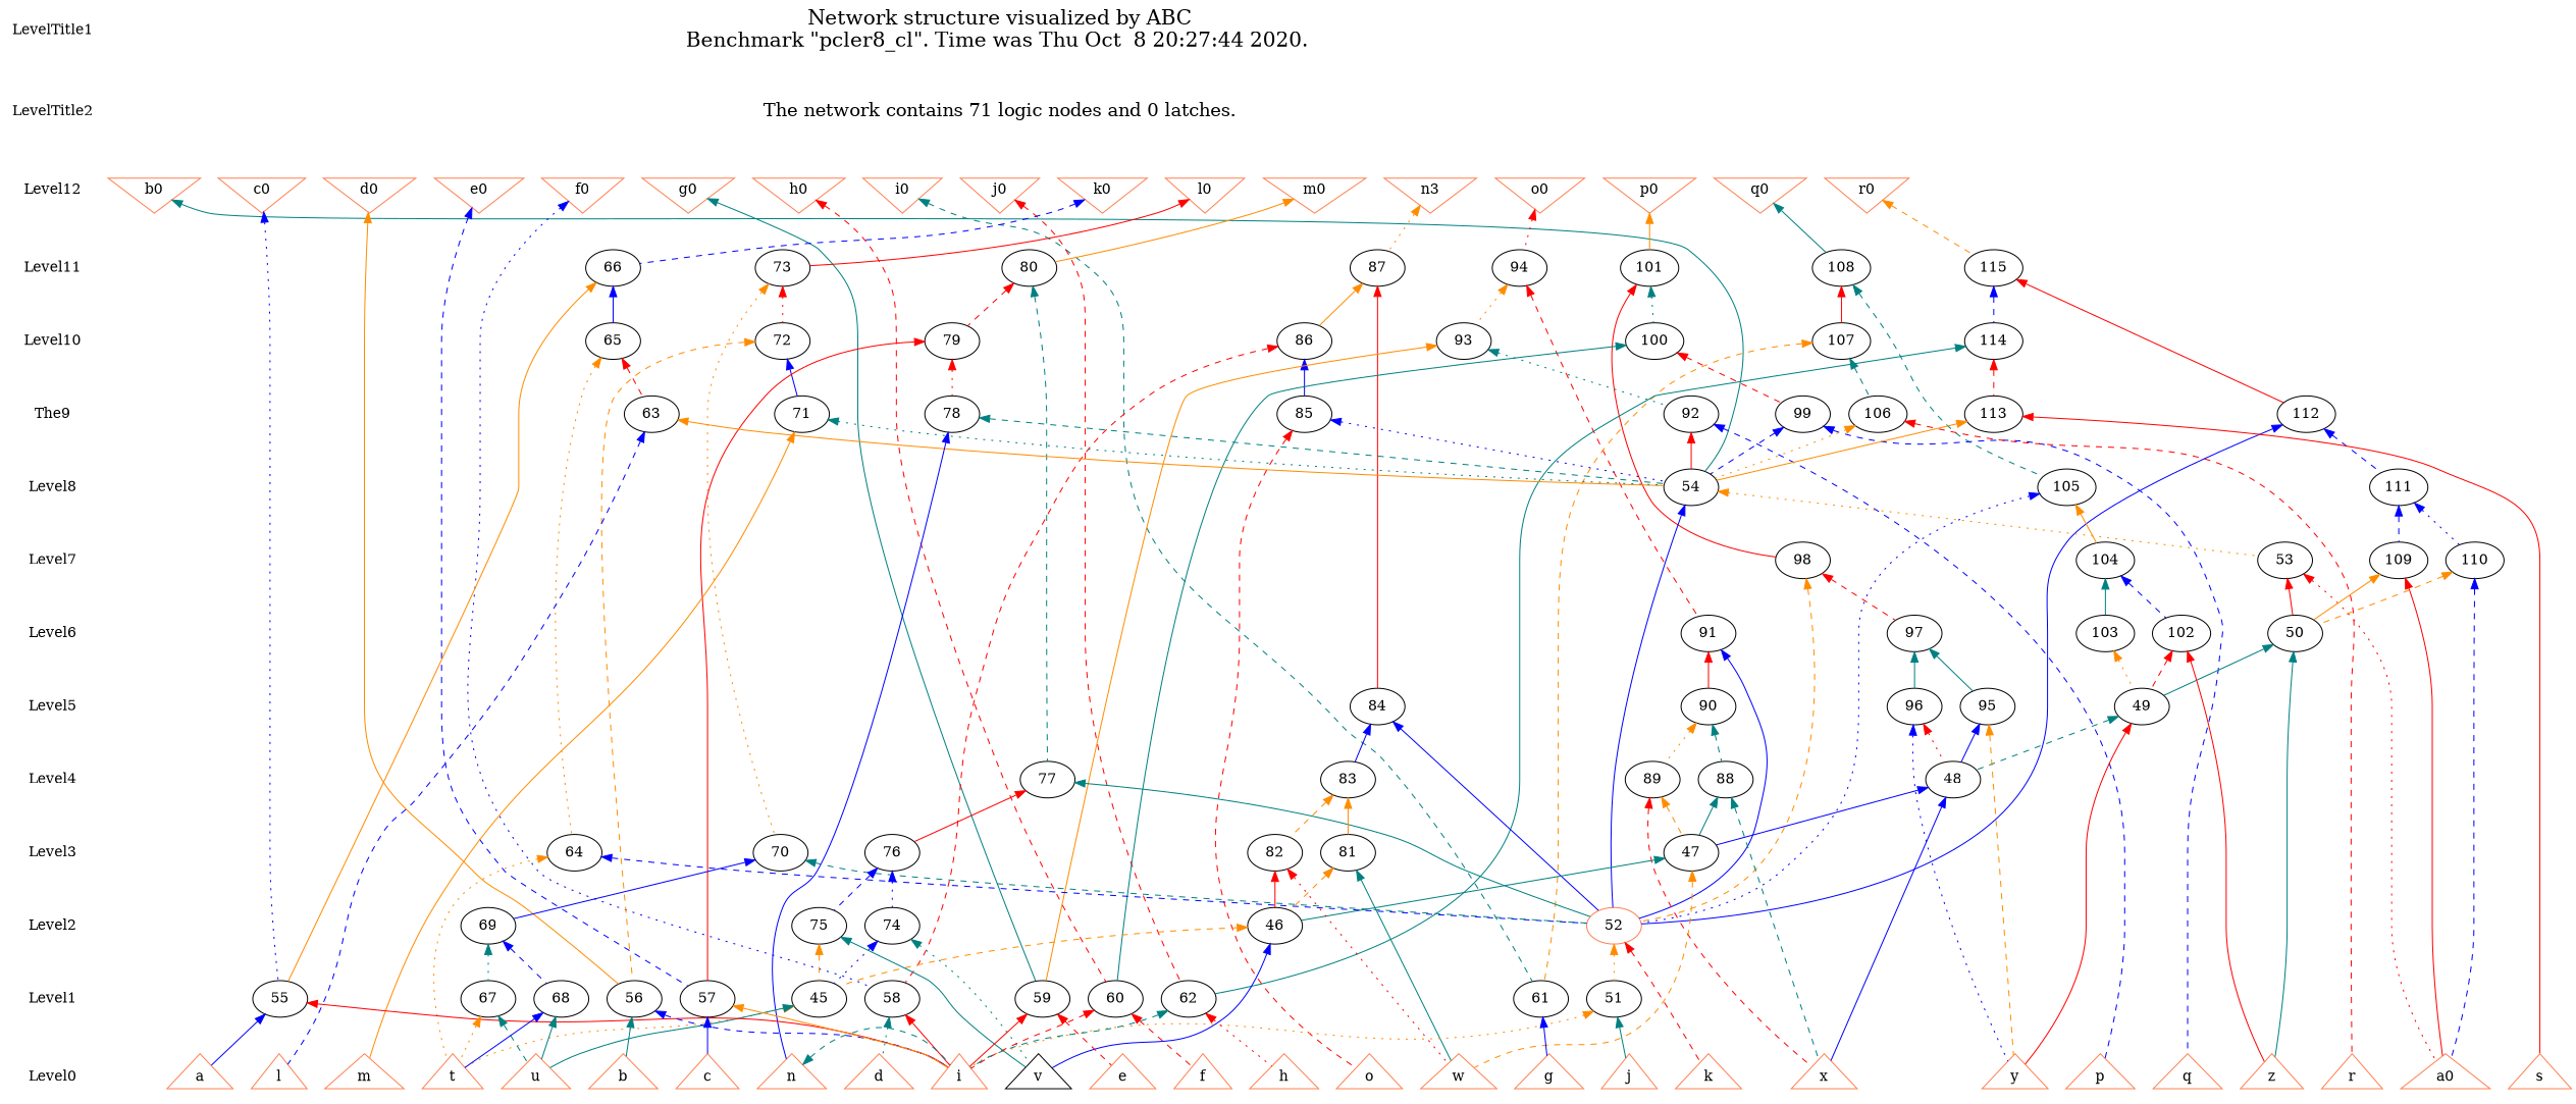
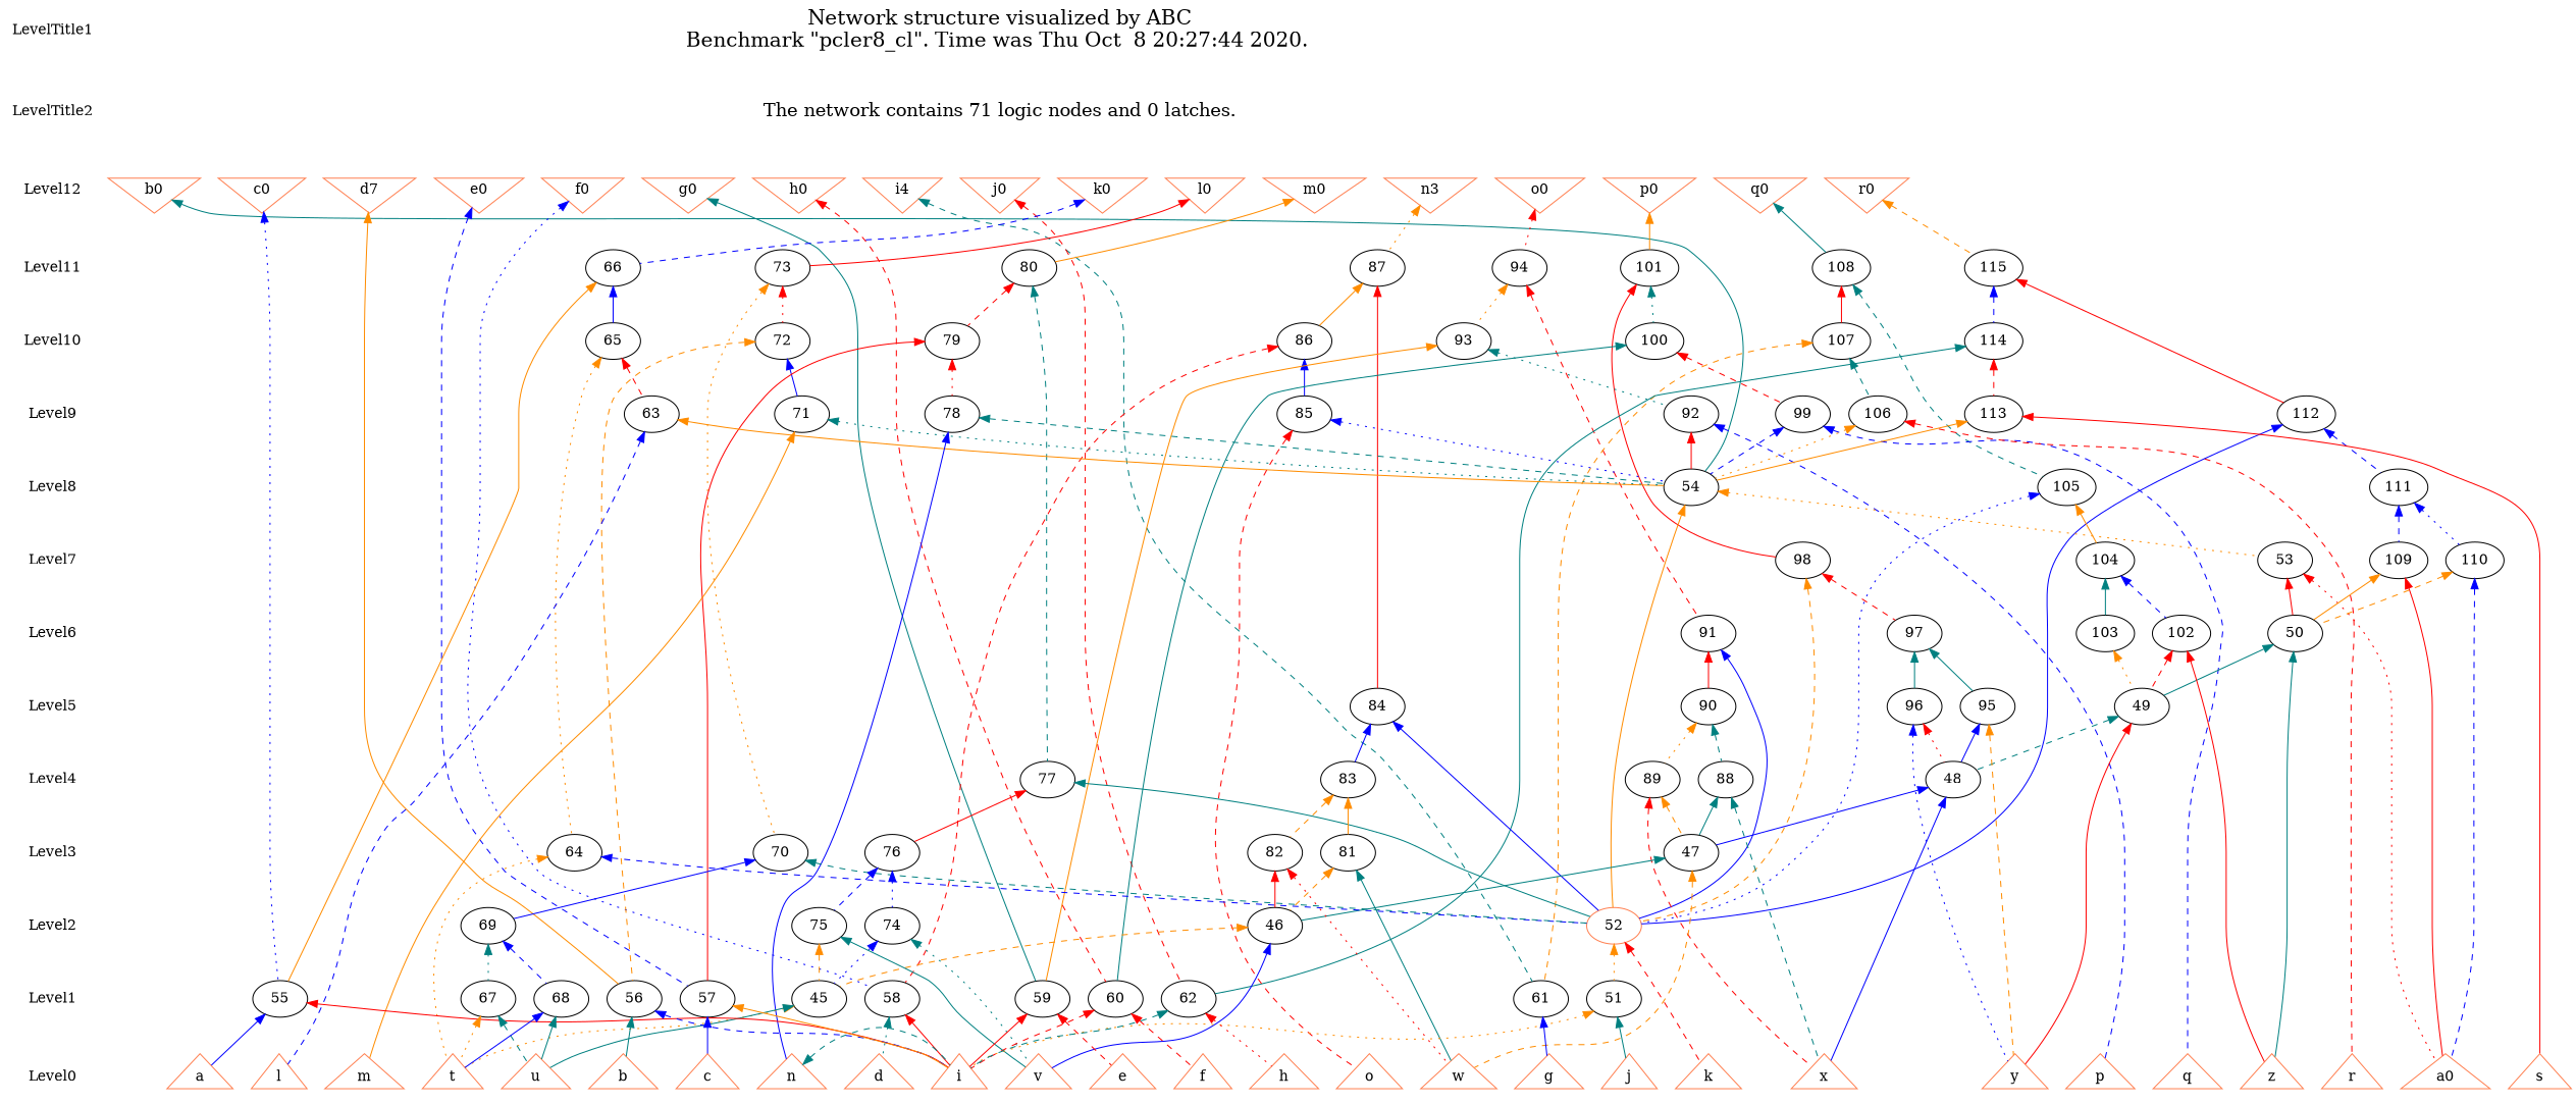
  digraph {
    node [shape=ellipse]
    edge [dir=back style=solid]
    LevelTitle1 [shape=plaintext]
    LevelTitle2 [shape=plaintext]
    Level12 [shape=plaintext]
    Level11 [shape=plaintext]
    Level10 [shape=plaintext]
-   Level9 [shape=plaintext label=The9]
+   Level9 [shape=plaintext]
    Level8 [shape=plaintext]
    Level7 [shape=plaintext]
    Level6 [shape=plaintext]
    Level5 [shape=plaintext]
    Level4 [shape=plaintext]
    Level3 [shape=plaintext]
    Level2 [shape=plaintext]
    Level1 [shape=plaintext]
    Level0 [shape=plaintext]
    n16 [fontname="Times-Roman" fontsize=20 label="Network structure visualized by ABC\nBenchmark \"pcler8_cl\". Time was Thu Oct  8 20:27:44 2020. " shape=plaintext]
    n17 [fontname="Times-Roman" fontsize=18 label="The network contains 71 logic nodes and 0 latches.\n" shape=plaintext]
    n18 [color=coral fillcolor=coral label=b0 shape=invtriangle]
    n19 [color=coral fillcolor=coral label=c0 shape=invtriangle]
-   n20 [color=coral fillcolor=coral label=d0 shape=invtriangle]
+   n20 [color=coral fillcolor=coral label=d7 shape=invtriangle]
    n21 [color=coral fillcolor=coral label=e0 shape=invtriangle]
    n22 [color=coral fillcolor=coral label=f0 shape=invtriangle]
    n23 [color=coral fillcolor=coral label=g0 shape=invtriangle]
    n24 [color=coral fillcolor=coral label=h0 shape=invtriangle]
-   n25 [color=coral fillcolor=coral label=i0 shape=invtriangle]
+   n25 [color=coral fillcolor=coral label=i4 shape=invtriangle]
    n26 [color=coral fillcolor=coral label=j0 shape=invtriangle]
    n27 [color=coral fillcolor=coral label=k0 shape=invtriangle]
    n28 [color=coral fillcolor=coral label=l0 shape=invtriangle]
    n29 [color=coral fillcolor=coral label=m0 shape=invtriangle]
    n30 [color=coral fillcolor=coral label=n3 shape=invtriangle]
    n31 [color=coral fillcolor=coral label=o0 shape=invtriangle]
    n32 [color=coral fillcolor=coral label=p0 shape=invtriangle]
    n33 [color=coral fillcolor=coral label=q0 shape=invtriangle]
    n34 [color=coral fillcolor=coral label=r0 shape=invtriangle]
    n35 [label="66\n"]
    n36 [label="73\n"]
    n37 [label="80\n"]
    n38 [label="87\n"]
    n39 [label="94\n"]
    n40 [label="101\n"]
    n41 [label="108\n"]
    n42 [label="115\n"]
    n43 [label="65\n"]
    n44 [label="72\n"]
    n45 [label="79\n"]
    n46 [label="86\n"]
    n47 [label="93\n"]
    n48 [label="100\n"]
    n49 [label="107\n"]
    n50 [label="114\n"]
    n51 [label="63\n"]
    n52 [label="71\n"]
    n53 [label="78\n"]
    n54 [label="85\n"]
    n55 [label="92\n"]
    n56 [label="99\n"]
    n57 [label="106\n"]
    n58 [label="112\n"]
    n59 [label="113\n"]
    n60 [label="54\n"]
    n61 [label="105\n"]
    n62 [label="111\n"]
    n63 [label="53\n"]
    n64 [label="98\n"]
    n65 [label="104\n"]
    n66 [label="109\n"]
    n67 [label="110\n"]
    n68 [label="50\n"]
    n69 [label="91\n"]
    n70 [label="97\n"]
    n71 [label="102\n"]
    n72 [label="103\n"]
    n73 [label="49\n"]
    n74 [label="84\n"]
    n75 [label="90\n"]
    n76 [label="95\n"]
    n77 [label="96\n"]
    n78 [label="48\n"]
    n79 [label="77\n"]
    n80 [label="83\n"]
    n81 [label="88\n"]
    n82 [label="89\n"]
    n83 [label="47\n"]
    n84 [label="64\n"]
    n85 [label="70\n"]
    n86 [label="76\n"]
    n87 [label="81\n"]
    n88 [label="82\n"]
    n89 [label="46\n"]
    n90 [color=coral label="52\n"]
    n91 [label="69\n"]
    n92 [label="74\n"]
    n93 [label="75\n"]
    n94 [label="45\n"]
    n95 [label="51\n"]
    n96 [label="55\n"]
    n97 [label="56\n"]
    n98 [label="57\n"]
    n99 [label="58\n"]
    n100 [label="59\n"]
    n101 [label="60\n"]
    n102 [label="61\n"]
    n103 [label="62\n"]
    n104 [label="67\n"]
    n105 [label="68\n"]
    n106 [color=coral fillcolor=coral label=a shape=triangle]
    n107 [color=coral fillcolor=coral label=b shape=triangle]
    n108 [color=coral fillcolor=coral label=c shape=triangle]
    n109 [color=coral fillcolor=coral label=d shape=triangle]
    n110 [color=coral fillcolor=coral label=e shape=triangle]
    n111 [color=coral fillcolor=coral label=f shape=triangle]
    n112 [color=coral fillcolor=coral label=g shape=triangle]
    n113 [color=coral fillcolor=coral label=h shape=triangle]
    n114 [color=coral fillcolor=coral label=i shape=triangle]
    n115 [color=coral fillcolor=coral label=j shape=triangle]
    n116 [color=coral fillcolor=coral label=k shape=triangle]
    n117 [color=coral fillcolor=coral label=l shape=triangle]
    n118 [color=coral fillcolor=coral label=m shape=triangle]
    n119 [color=coral fillcolor=coral label=n shape=triangle]
    n120 [color=coral fillcolor=coral label=o shape=triangle]
    n121 [color=coral fillcolor=coral label=p shape=triangle]
    n122 [color=coral fillcolor=coral label=q shape=triangle]
    n123 [color=coral fillcolor=coral label=r shape=triangle]
    n124 [color=coral fillcolor=coral label=s shape=triangle]
    n125 [color=coral fillcolor=coral label=t shape=triangle]
    n126 [color=coral fillcolor=coral label=u shape=triangle]
-   n127 [color=black fillcolor=coral label=v shape=triangle]
+   n127 [color=coral fillcolor=coral label=v shape=triangle]
    n128 [color=coral fillcolor=coral label=w shape=triangle]
    n129 [color=coral fillcolor=coral label=x shape=triangle]
    n130 [color=coral fillcolor=coral label=y shape=triangle]
    n131 [color=coral fillcolor=coral label=z shape=triangle]
    n132 [color=coral fillcolor=coral label=a0 shape=triangle]
    subgraph sub_1 {
      LevelTitle1
      LevelTitle2
      Level12
      Level11
      Level10
      Level9
      Level8
      Level7
      Level6
      Level5
      Level4
      Level3
      Level2
      Level1
      Level0
    }
    subgraph sub_2 {
      rank=same
      LevelTitle1
      n16
    }
    subgraph sub_3 {
      rank=same
      LevelTitle2
      n17
    }
    subgraph sub_4 {
      rank=same
      Level12
      n18
      n19
      n20
      n21
      n22
      n23
      n24
      n25
      n26
      n27
      n28
      n29
      n30
      n31
      n32
      n33
      n34
    }
    subgraph sub_5 {
      rank=same
      Level11
      n35
      n36
      n37
      n38
      n39
      n40
      n41
      n42
    }
    subgraph sub_6 {
      rank=same
      Level10
      n43
      n44
      n45
      n46
      n47
      n48
      n49
      n50
    }
    subgraph sub_7 {
      rank=same
      Level9
      n51
      n52
      n53
      n54
      n55
      n56
      n57
      n58
      n59
    }
    subgraph sub_8 {
      rank=same
      Level8
      n60
      n61
      n62
    }
    subgraph sub_9 {
      rank=same
      Level7
      n63
      n64
      n65
      n66
      n67
    }
    subgraph sub_10 {
      rank=same
      Level6
      n68
      n69
      n70
      n71
      n72
    }
    subgraph sub_11 {
      rank=same
      Level5
      n73
      n74
      n75
      n76
      n77
    }
    subgraph sub_12 {
      rank=same
      Level4
      n78
      n79
      n80
      n81
      n82
    }
    subgraph sub_13 {
      rank=same
      Level3
      n83
      n84
      n85
      n86
      n87
      n88
    }
    subgraph sub_14 {
      rank=same
      Level2
      n89
      n90
      n91
      n92
      n93
    }
    subgraph sub_15 {
      rank=same
      Level1
      n94
      n95
      n96
      n97
      n98
      n99
      n100
      n101
      n102
      n103
      n104
      n105
    }
    subgraph sub_16 {
      rank=same
      Level0
      n106
      n107
      n108
      n109
      n110
      n111
      n112
      n113
      n114
      n115
      n116
      n117
      n118
      n119
      n120
      n121
      n122
      n123
      n124
      n125
      n126
      n127
      n128
      n129
      n130
      n131
      n132
    }
    LevelTitle1 -> LevelTitle2 [style=invis]
    LevelTitle2 -> Level12 [style=invis]
    Level12 -> Level11 [style=invis]
    Level11 -> Level10 [style=invis]
    Level10 -> Level9 [style=invis]
    Level9 -> Level8 [style=invis]
    Level8 -> Level7 [style=invis]
    Level7 -> Level6 [style=invis]
    Level6 -> Level5 [style=invis]
    Level5 -> Level4 [style=invis]
    Level4 -> Level3 [style=invis]
    Level3 -> Level2 [style=invis]
    Level2 -> Level1 [style=invis]
    Level1 -> Level0 [style=invis]
    n16 -> n17 [style=invis]
    n17 -> n18 [style=invis]
    n17 -> n19 [style=invis]
    n17 -> n20 [style=invis]
    n17 -> n21 [style=invis]
    n17 -> n22 [style=invis]
    n17 -> n23 [style=invis]
    n17 -> n24 [style=invis]
    n17 -> n25 [style=invis]
    n17 -> n26 [style=invis]
    n17 -> n27 [style=invis]
    n17 -> n28 [style=invis]
    n17 -> n29 [style=invis]
    n17 -> n30 [style=invis]
    n17 -> n31 [style=invis]
    n17 -> n32 [style=invis]
    n17 -> n33 [style=invis]
    n17 -> n34 [style=invis]
    n18 -> n19 [style=invis]
    n18 -> n60 [color=teal]
    n19 -> n20 [style=invis]
    n19 -> n96 [color=blue style=dotted]
    n20 -> n21 [style=invis]
    n20 -> n97 [color=darkorange]
    n21 -> n22 [style=invis]
    n21 -> n98 [color=blue style=dashed]
    n22 -> n23 [style=invis]
    n22 -> n99 [color=blue style=dotted]
    n23 -> n24 [style=invis]
    n23 -> n100 [color=teal]
    n24 -> n25 [style=invis]
    n24 -> n101 [color=red style=dashed]
    n25 -> n26 [style=invis]
    n25 -> n102 [color=teal style=dashed]
    n26 -> n27 [style=invis]
    n26 -> n103 [color=red style=dashed]
    n27 -> n28 [style=invis]
    n27 -> n35 [color=blue style=dashed]
    n28 -> n29 [style=invis]
    n28 -> n36 [color=red]
    n29 -> n30 [style=invis]
    n29 -> n37 [color=darkorange]
    n30 -> n31 [style=invis]
    n30 -> n38 [color=darkorange style=dotted]
    n31 -> n32 [style=invis]
    n31 -> n39 [color=red style=dotted]
    n32 -> n33 [style=invis]
    n32 -> n40 [color=darkorange]
    n33 -> n34 [style=invis]
    n33 -> n41 [color=teal]
    n34 -> n42 [color=darkorange style=dashed]
    n35 -> n43 [color=blue]
    n35 -> n96 [color=darkorange]
    n36 -> n44 [color=red style=dotted]
    n36 -> n85 [color=darkorange style=dotted]
    n37 -> n45 [color=red style=dashed]
    n37 -> n79 [color=teal style=dashed]
    n38 -> n46 [color=darkorange]
    n38 -> n74 [color=red]
    n39 -> n47 [color=darkorange style=dotted]
    n39 -> n69 [color=red style=dashed]
    n40 -> n48 [color=teal style=dotted]
    n40 -> n64 [color=red]
    n41 -> n49 [color=red]
    n41 -> n61 [color=teal style=dashed]
    n42 -> n50 [color=blue style=dashed]
    n42 -> n58 [color=red]
    n43 -> n51 [color=red style=dashed]
    n43 -> n84 [color=darkorange style=dotted]
    n44 -> n52 [color=blue]
    n44 -> n97 [color=darkorange style=dashed]
    n45 -> n53 [color=red style=dotted]
    n45 -> n98 [color=red]
    n46 -> n54 [color=blue]
    n46 -> n99 [color=red style=dashed]
    n47 -> n55 [color=teal style=dotted]
    n47 -> n100 [color=darkorange]
    n48 -> n56 [color=red style=dashed]
    n48 -> n101 [color=teal]
    n49 -> n57 [color=teal style=dashed]
    n49 -> n102 [color=darkorange style=dashed]
    n50 -> n59 [color=red style=dashed]
    n50 -> n103 [color=teal]
    n51 -> n60 [color=darkorange]
    n51 -> n117 [color=blue style=dashed]
    n52 -> n60 [color=teal style=dotted]
    n52 -> n118 [color=darkorange]
    n53 -> n60 [color=teal style=dashed]
    n53 -> n119 [color=blue]
    n54 -> n60 [color=blue style=dotted]
    n54 -> n120 [color=red style=dashed]
    n55 -> n60 [color=red]
    n55 -> n121 [color=blue style=dashed]
    n56 -> n60 [color=blue style=dashed]
    n56 -> n122 [color=blue style=dashed]
    n57 -> n60 [color=darkorange style=dotted]
    n57 -> n123 [color=red style=dashed]
    n58 -> n62 [color=blue style=dashed]
    n58 -> n90 [color=blue]
    n59 -> n60 [color=darkorange]
    n59 -> n124 [color=red]
    n60 -> n63 [color=darkorange style=dotted]
-   n60 -> n90 [color=blue]
+   n60 -> n90 [color=darkorange]
    n61 -> n65 [color=darkorange]
    n61 -> n90 [color=blue style=dotted]
    n62 -> n66 [color=blue style=dashed]
    n62 -> n67 [color=blue style=dotted]
    n63 -> n68 [color=red]
    n63 -> n132 [color=red style=dotted]
    n64 -> n70 [color=red style=dashed]
    n64 -> n90 [color=darkorange style=dashed]
    n65 -> n71 [color=blue style=dashed]
    n65 -> n72 [color=teal]
    n66 -> n68 [color=darkorange]
    n66 -> n132 [color=red]
    n67 -> n68 [color=darkorange style=dashed]
    n67 -> n132 [color=blue style=dashed]
    n68 -> n73 [color=teal]
    n68 -> n131 [color=teal]
    n69 -> n75 [color=red]
    n69 -> n90 [color=blue]
    n70 -> n76 [color=teal]
    n70 -> n77 [color=teal]
    n71 -> n73 [color=red style=dashed]
    n71 -> n131 [color=red]
    n72 -> n73 [color=darkorange style=dotted]
    n73 -> n78 [color=teal style=dashed]
    n73 -> n130 [color=red]
    n74 -> n80 [color=blue]
    n74 -> n90 [color=blue]
    n75 -> n81 [color=teal style=dashed]
    n75 -> n82 [color=darkorange style=dotted]
    n76 -> n78 [color=blue]
    n76 -> n130 [color=darkorange style=dashed]
    n77 -> n78 [color=red style=dotted]
    n77 -> n130 [color=blue style=dotted]
    n78 -> n83 [color=blue]
    n78 -> n129 [color=blue]
    n79 -> n86 [color=red]
    n79 -> n90 [color=teal]
    n80 -> n87 [color=darkorange]
    n80 -> n88 [color=darkorange style=dashed]
    n81 -> n83 [color=teal]
    n81 -> n129 [color=teal style=dashed]
    n82 -> n83 [color=darkorange style=dashed]
    n82 -> n129 [color=red style=dashed]
    n83 -> n89 [color=teal]
    n83 -> n128 [color=darkorange style=dashed]
    n84 -> n90 [color=blue style=dashed]
    n84 -> n125 [color=darkorange style=dotted]
    n85 -> n90 [color=teal style=dashed]
    n85 -> n91 [color=blue]
    n86 -> n92 [color=blue style=dotted]
    n86 -> n93 [color=blue style=dashed]
    n87 -> n89 [color=darkorange style=dashed]
    n87 -> n128 [color=teal]
    n88 -> n89 [color=red]
    n88 -> n128 [color=red style=dotted]
    n89 -> n94 [color=darkorange style=dashed]
    n89 -> n127 [color=blue]
    n90 -> n95 [color=darkorange style=dotted]
    n90 -> n116 [color=red style=dashed]
    n91 -> n104 [color=teal style=dotted]
    n91 -> n105 [color=blue style=dashed]
    n92 -> n94 [color=blue style=dotted]
    n92 -> n127 [color=teal style=dotted]
    n93 -> n94 [color=darkorange style=dashed]
    n93 -> n127 [color=teal]
    n94 -> n125 [color=darkorange style=dotted]
    n94 -> n126 [color=teal]
    n95 -> n114 [color=darkorange style=dotted]
    n95 -> n115 [color=teal]
    n96 -> n106 [color=blue]
    n96 -> n114 [color=red]
    n97 -> n107 [color=teal]
    n97 -> n114 [color=blue style=dashed]
    n98 -> n108 [color=blue]
    n98 -> n114 [color=darkorange]
    n99 -> n109 [color=teal style=dotted]
    n99 -> n114 [color=red]
    n100 -> n110 [color=red style=dashed]
    n100 -> n114 [color=red]
    n101 -> n111 [color=red style=dashed]
    n101 -> n114 [color=red style=dashed]
    n102 -> n112 [color=blue]
    n103 -> n113 [color=red style=dotted]
    n103 -> n114 [color=teal style=dashed]
    n104 -> n125 [color=darkorange style=dotted]
    n104 -> n126 [color=teal style=dashed]
    n105 -> n125 [color=blue]
    n105 -> n126 [color=teal]
    n119 -> n114 [color=teal style=dashed]
  }
